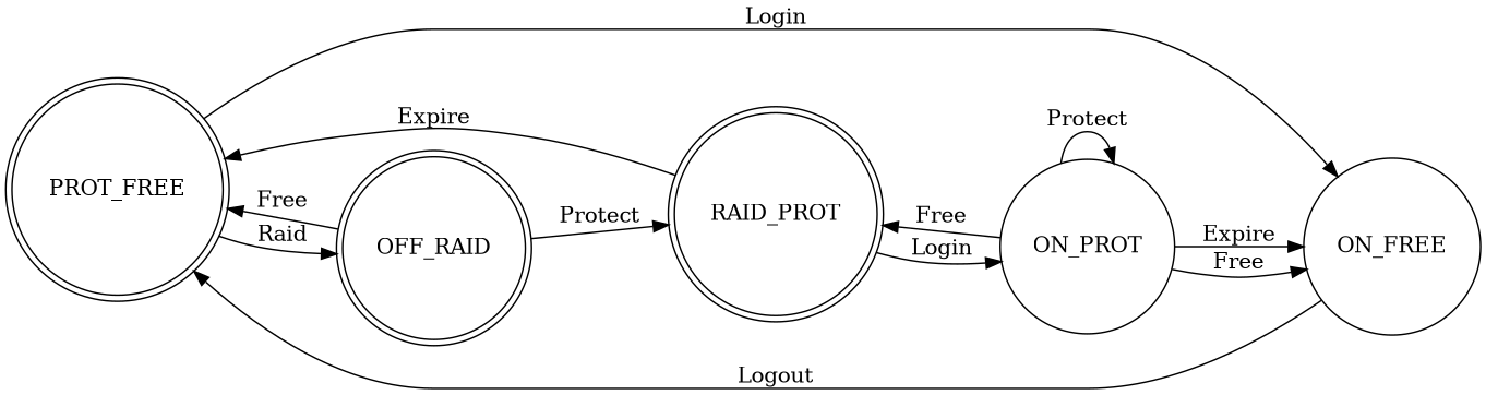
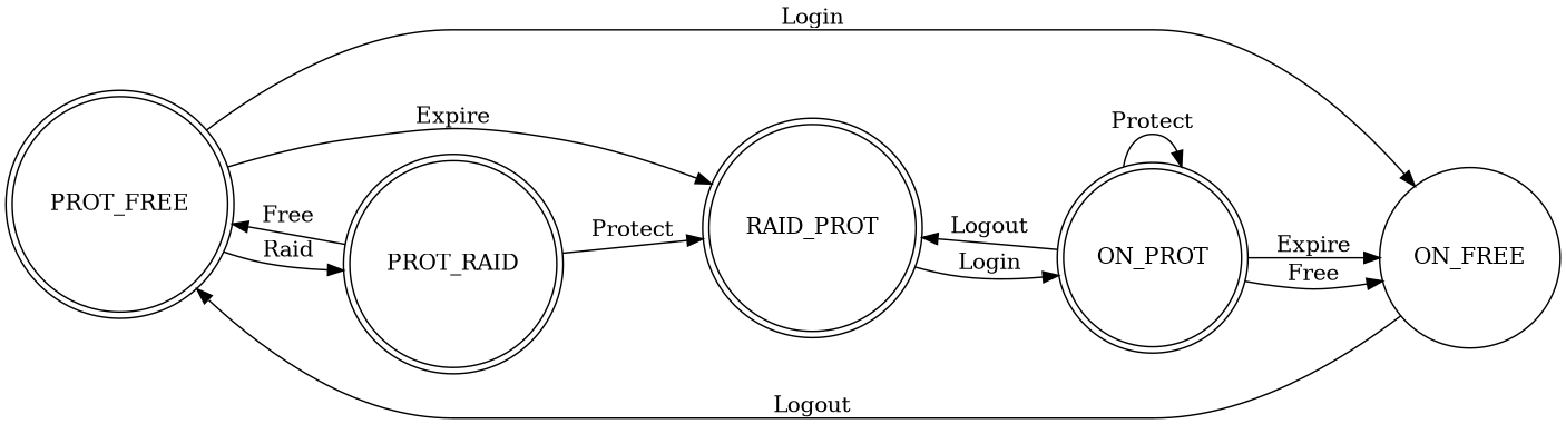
  digraph {
    rankdir=LR
    node [shape=doublecircle]
    n1 [label=PROT_FREE]
-   OFF_RAID
+   OFF_RAID [label=PROT_RAID]
    ON_FREE [shape=circle]
    n4 [label=RAID_PROT]
-   ON_PROT [shape=circle]
+   ON_PROT
    n1 -> OFF_RAID [label=Raid]
    n1 -> ON_FREE [label=Login]
    OFF_RAID -> n1 [label=Free]
    OFF_RAID -> n4 [label=Protect]
    ON_FREE -> n1 [label=Logout]
-   n4 -> n1 [label=Expire]
+   n1 -> n4 [label=Expire]
    n4 -> ON_PROT [label=Login]
    ON_PROT -> ON_FREE [label=Free]
    ON_PROT -> ON_FREE [label=Expire]
-   ON_PROT -> n4 [label=Free]
+   ON_PROT -> n4 [label=Logout]
    ON_PROT -> ON_PROT [label=Protect]
  }
